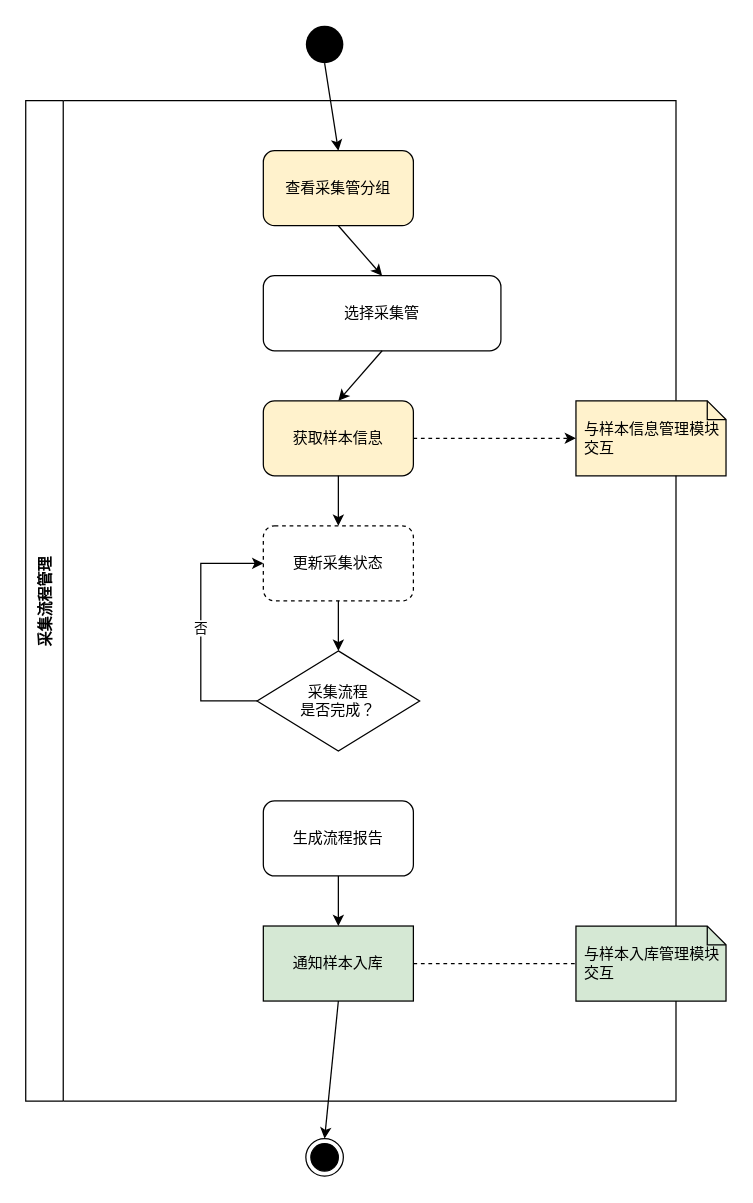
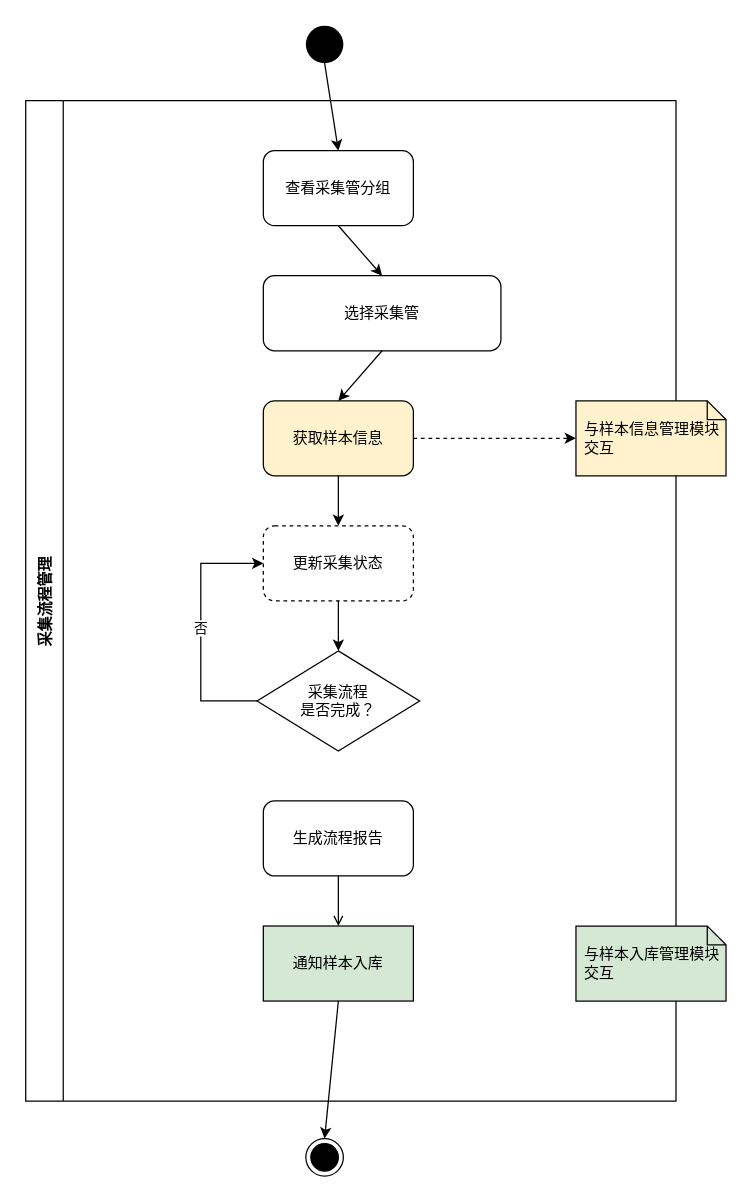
  <mxCell id="0" />
  <mxCell id="1" parent="0" />
  <mxCell id="2" value="" style="ellipse;fillColor=#000000;strokeColor=none;html=1;" vertex="1" parent="1"><mxGeometry x="244" y="20" width="30" height="30" as="geometry" /></mxCell>
  <mxCell id="3" value="采集流程管理" style="swimlane;horizontal=0;startSize=30;" vertex="1" parent="1"><mxGeometry x="20" y="80" width="520" height="800" as="geometry" /></mxCell>
- <mxCell id="4" value="查看采集管分组" style="rounded=1;whiteSpace=wrap;html=1;fillColor=#fff2cc;" vertex="1" parent="3"><mxGeometry x="190" y="40" width="120" height="60" as="geometry" /></mxCell>
+ <mxCell id="4" value="查看采集管分组" style="rounded=1;whiteSpace=wrap;html=1;" vertex="1" parent="3"><mxGeometry x="190" y="40" width="120" height="60" as="geometry" /></mxCell>
  <mxCell id="5" value="选择采集管" style="rounded=1;whiteSpace=wrap;html=1;" vertex="1" parent="3"><mxGeometry x="190" y="140" width="190" height="60" as="geometry" /></mxCell>
  <mxCell id="6" value="获取样本信息" style="rounded=1;whiteSpace=wrap;html=1;fillColor=#fff2cc;" vertex="1" parent="3"><mxGeometry x="190" y="240" width="120" height="60" as="geometry" /></mxCell>
  <mxCell id="7" value="更新采集状态" style="rounded=1;whiteSpace=wrap;html=1;dashed=1;" vertex="1" parent="3"><mxGeometry x="190" y="340" width="120" height="60" as="geometry" /></mxCell>
  <mxCell id="8" value="采集流程&#10;是否完成？" style="rhombus;whiteSpace=wrap;html=1;" vertex="1" parent="3"><mxGeometry x="185" y="440" width="130" height="80" as="geometry" /></mxCell>
  <mxCell id="9" value="生成流程报告" style="rounded=1;whiteSpace=wrap;html=1;" vertex="1" parent="3"><mxGeometry x="190" y="560" width="120" height="60" as="geometry" /></mxCell>
  <mxCell id="10" value="通知样本入库" style="whiteSpace=wrap;html=1;fillColor=#d5e8d4;rounded=0;" vertex="1" parent="3"><mxGeometry x="190" y="660" width="120" height="60" as="geometry" /></mxCell>
  <mxCell id="11" value="" style="ellipse;html=1;shape=endState;fillColor=#000000;strokeColor=#000000;" vertex="1" parent="1"><mxGeometry x="244" y="910" width="30" height="30" as="geometry" /></mxCell>
  <mxCell id="12" value="" style="endArrow=classic;html=1;rounded=0;exitX=0.5;exitY=1;exitDx=0;exitDy=0;entryX=0.5;entryY=0;entryDx=0;entryDy=0;" edge="1" parent="1" source="2" target="4"><mxGeometry width="50" height="50" relative="1" as="geometry" /></mxCell>
  <mxCell id="13" value="" style="endArrow=classic;html=1;rounded=0;exitX=0.5;exitY=1;exitDx=0;exitDy=0;entryX=0.5;entryY=0;entryDx=0;entryDy=0;" edge="1" parent="1" source="4" target="5"><mxGeometry width="50" height="50" relative="1" as="geometry" /></mxCell>
  <mxCell id="14" value="" style="endArrow=classic;html=1;rounded=0;exitX=0.5;exitY=1;exitDx=0;exitDy=0;entryX=0.5;entryY=0;entryDx=0;entryDy=0;" edge="1" parent="1" source="5" target="6"><mxGeometry width="50" height="50" relative="1" as="geometry" /></mxCell>
  <mxCell id="15" value="" style="endArrow=classic;html=1;rounded=0;exitX=0.5;exitY=1;exitDx=0;exitDy=0;entryX=0.5;entryY=0;entryDx=0;entryDy=0;" edge="1" parent="1" source="6" target="7"><mxGeometry width="50" height="50" relative="1" as="geometry" /></mxCell>
  <mxCell id="16" value="" style="endArrow=classic;html=1;rounded=0;exitX=0.5;exitY=1;exitDx=0;exitDy=0;entryX=0.5;entryY=0;entryDx=0;entryDy=0;" edge="1" parent="1" source="7" target="8"><mxGeometry width="50" height="50" relative="1" as="geometry" /></mxCell>
  <mxCell id="17" value="否" style="endArrow=classic;html=1;rounded=0;exitX=0;exitY=0.5;exitDx=0;exitDy=0;entryX=0;entryY=0.5;entryDx=0;entryDy=0;" edge="1" parent="1" source="8" target="7"><mxGeometry relative="1" as="geometry"><Array as="points"><mxPoint x="160" y="560" /><mxPoint x="160" y="450" /></Array></mxGeometry></mxCell>
- <mxCell id="18" value="" style="endArrow=classic;html=1;rounded=0;exitX=0.5;exitY=1;exitDx=0;exitDy=0;entryX=0.5;entryY=0;entryDx=0;entryDy=0;" edge="1" parent="1" source="9" target="10"><mxGeometry width="50" height="50" relative="1" as="geometry" /></mxCell>
+ <mxCell id="18" value="" style="endArrow=open;html=1;rounded=0;exitX=0.5;exitY=1;exitDx=0;exitDy=0;entryX=0.5;entryY=0;entryDx=0;entryDy=0;" edge="1" parent="1" source="9" target="10"><mxGeometry width="50" height="50" relative="1" as="geometry" /></mxCell>
  <mxCell id="19" value="" style="endArrow=classic;html=1;rounded=0;exitX=0.5;exitY=1;exitDx=0;exitDy=0;entryX=0.5;entryY=0;entryDx=0;entryDy=0;" edge="1" parent="1" source="10" target="11"><mxGeometry width="50" height="50" relative="1" as="geometry" /></mxCell>
  <mxCell id="20" value="与样本信息管理模块交互" style="shape=note;size=15;align=left;spacingLeft=5;html=1;whiteSpace=wrap;fillColor=#fff2cc;" vertex="1" parent="1"><mxGeometry x="460" y="320" width="120" height="60" as="geometry" /></mxCell>
  <mxCell id="21" value="与样本入库管理模块交互" style="shape=note;size=15;align=left;spacingLeft=5;html=1;whiteSpace=wrap;fillColor=#d5e8d4;" vertex="1" parent="1"><mxGeometry x="460" y="740" width="120" height="60" as="geometry" /></mxCell>
  <mxCell id="22" value="" style="endArrow=classic;dashed=1;html=1;rounded=0;exitX=1;exitY=0.5;exitDx=0;exitDy=0;entryX=0;entryY=0.5;entryDx=0;entryDy=0;entryPerimeter=0;" edge="1" parent="1" source="6" target="20"><mxGeometry width="50" height="50" relative="1" as="geometry" /></mxCell>
- <mxCell id="23" value="" style="endArrow=none;dashed=1;html=1;rounded=0;exitX=1;exitY=0.5;exitDx=0;exitDy=0;entryX=0;entryY=0.5;entryDx=0;entryDy=0;entryPerimeter=0;" edge="1" parent="1" source="10" target="21"><mxGeometry width="50" height="50" relative="1" as="geometry" /></mxCell>
